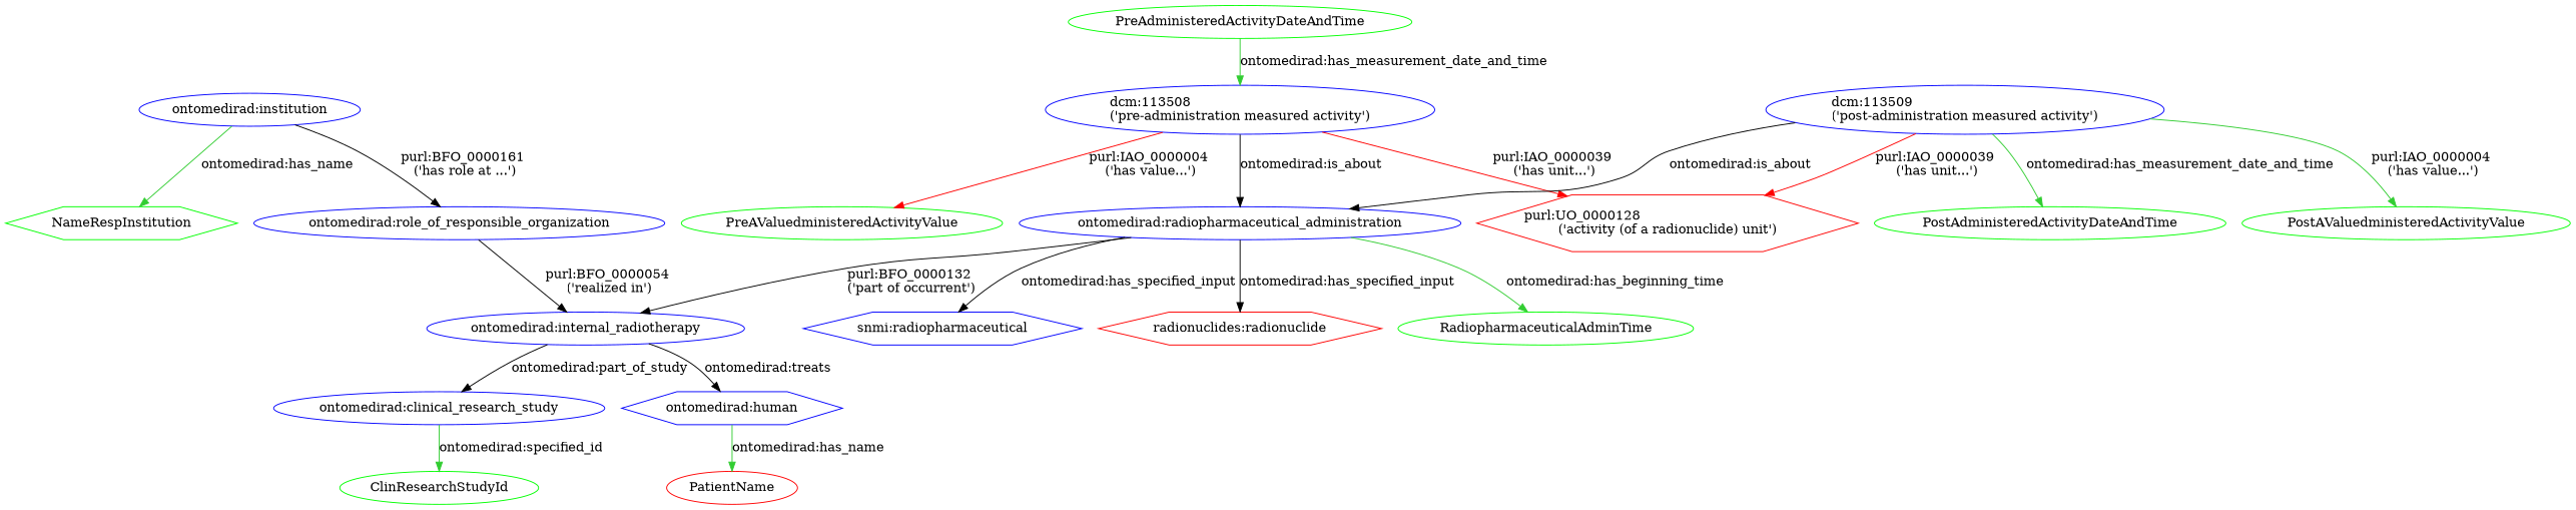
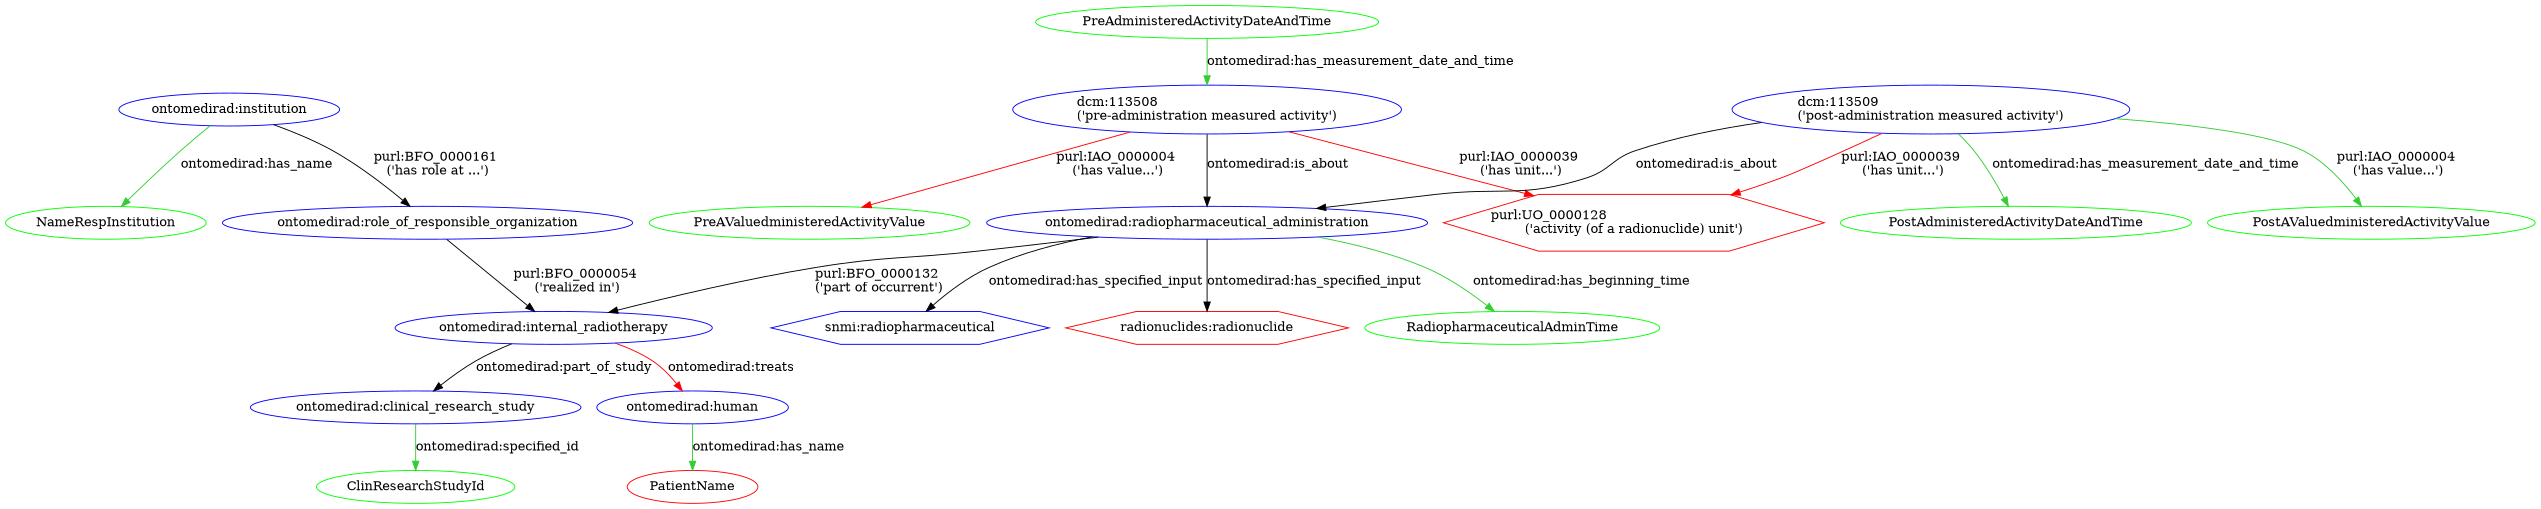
  digraph {
    fontname="DejaVu Serif"
    node [color=blue fontname="DejaVu Serif"]
    edge [fontname="DejaVu Serif"]
    n1 [label="ontomedirad:internal_radiotherapy"]
    n2 [label="ontomedirad:clinical_research_study"]
-   n3 [label="ontomedirad:human" shape=hexagon]
+   n3 [label="ontomedirad:human"]
    ClinResearchStudyId [color=green]
    PatientName [color=red]
    n6 [label="ontomedirad:institution"]
-   NameRespInstitution [color=green shape=hexagon]
+   NameRespInstitution [color=green]
    n8 [label="ontomedirad:role_of_responsible_organization"]
    n9 [label="ontomedirad:radiopharmaceutical_administration"]
    RadiopharmaceuticalAdminTime [color=green]
    n11 [label="snmi:radiopharmaceutical" shape=hexagon]
    n12 [color=red label="radionuclides:radionuclide" shape=hexagon]
    n13 [label="dcm:113508 \l('pre-administration measured activity')"]
    PreAValuedministeredActivityValue [color=green]
    n15 [color=red label="purl:UO_0000128 \l('activity (of a radionuclide) unit')" shape=hexagon]
    PreAdministeredActivityDateAndTime [color=green]
    n17 [label="dcm:113509 \l('post-administration measured activity')"]
    PostAdministeredActivityDateAndTime [color=green]
    PostAValuedministeredActivityValue [color=green]
    n1 -> n2 [label="ontomedirad:part_of_study"]
-   n1 -> n3 [label="ontomedirad:treats"]
+   n1 -> n3 [label="ontomedirad:treats" color=red]
    n2 -> ClinResearchStudyId [color=limegreen label="ontomedirad:specified_id"]
    n3 -> PatientName [color=limegreen label="ontomedirad:has_name"]
    n6 -> NameRespInstitution [color=limegreen label="ontomedirad:has_name"]
    n6 -> n8 [label="purl:BFO_0000161 \l('has role at ...')"]
    n8 -> n1 [label="purl:BFO_0000054 \l('realized in')"]
    n9 -> n1 [label="purl:BFO_0000132 \l('part of occurrent')"]
    n9 -> RadiopharmaceuticalAdminTime [color=limegreen label="ontomedirad:has_beginning_time"]
    n9 -> n11 [label="ontomedirad:has_specified_input"]
    n9 -> n12 [label="ontomedirad:has_specified_input"]
    n13 -> n9 [label="ontomedirad:is_about"]
    n13 -> PreAValuedministeredActivityValue [color=red label="purl:IAO_0000004 \l('has value...')"]
    n13 -> n15 [color=red label="purl:IAO_0000039 \l('has unit...')"]
    PreAdministeredActivityDateAndTime -> n13 [color=limegreen label="ontomedirad:has_measurement_date_and_time"]
    n17 -> n9 [label="ontomedirad:is_about"]
    n17 -> n15 [color=red label="purl:IAO_0000039 \l('has unit...')"]
    n17 -> PostAdministeredActivityDateAndTime [color=limegreen label="ontomedirad:has_measurement_date_and_time"]
    n17 -> PostAValuedministeredActivityValue [color=limegreen label="purl:IAO_0000004 \l('has value...')"]
  }
